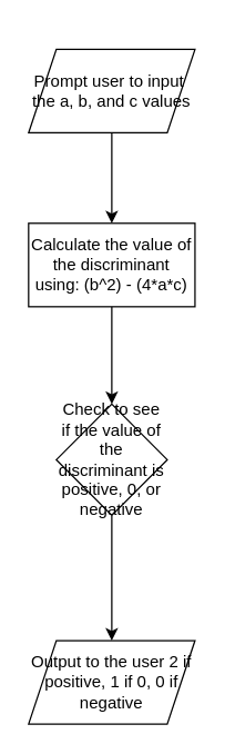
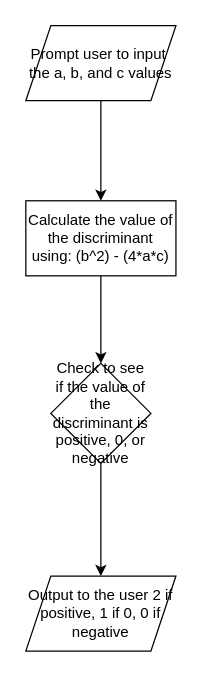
  <mxCell id="0" />
  <mxCell id="1" parent="0" />
  <mxCell id="2" value="" style="edgeStyle=orthogonalEdgeStyle;rounded=0;orthogonalLoop=1;jettySize=auto;html=1;" edge="1" parent="1" source="3" target="5"><mxGeometry relative="1" as="geometry" /></mxCell>
- <mxCell id="3" value="Prompt user to input&amp;nbsp; the a, b, and c values" style="shape=parallelogram;perimeter=parallelogramPerimeter;whiteSpace=wrap;html=1;fixedSize=1;" vertex="1" parent="1"><mxGeometry x="20" y="35" width="120" height="60" as="geometry" /></mxCell>
+ <mxCell id="3" value="Prompt user to input&amp;nbsp; the a, b, and c values" style="shape=parallelogram;perimeter=parallelogramPerimeter;whiteSpace=wrap;html=1;fixedSize=1;" vertex="1" parent="1"><mxGeometry x="20" y="20" width="120" height="60" as="geometry" /></mxCell>
  <mxCell id="4" value="" style="edgeStyle=orthogonalEdgeStyle;rounded=0;orthogonalLoop=1;jettySize=auto;html=1;" edge="1" parent="1" source="5" target="7"><mxGeometry relative="1" as="geometry" /></mxCell>
  <mxCell id="5" value="Calculate the value of the discriminant using:&amp;nbsp;(b^2) - (4*a*c)" style="whiteSpace=wrap;html=1;" vertex="1" parent="1"><mxGeometry x="20" y="160" width="120" height="60" as="geometry" /></mxCell>
  <mxCell id="6" value="" style="edgeStyle=orthogonalEdgeStyle;rounded=0;orthogonalLoop=1;jettySize=auto;html=1;" edge="1" parent="1" source="7" target="8"><mxGeometry relative="1" as="geometry" /></mxCell>
  <mxCell id="7" value="Check to see if the value of the discriminant is positive, 0, or negative" style="rhombus;whiteSpace=wrap;html=1;" vertex="1" parent="1"><mxGeometry x="40" y="290" width="80" height="80" as="geometry" /></mxCell>
  <mxCell id="8" value="Output to the user 2 if positive, 1 if 0, 0 if negative" style="shape=parallelogram;perimeter=parallelogramPerimeter;whiteSpace=wrap;html=1;fixedSize=1;" vertex="1" parent="1"><mxGeometry x="20" y="460" width="120" height="60" as="geometry" /></mxCell>
